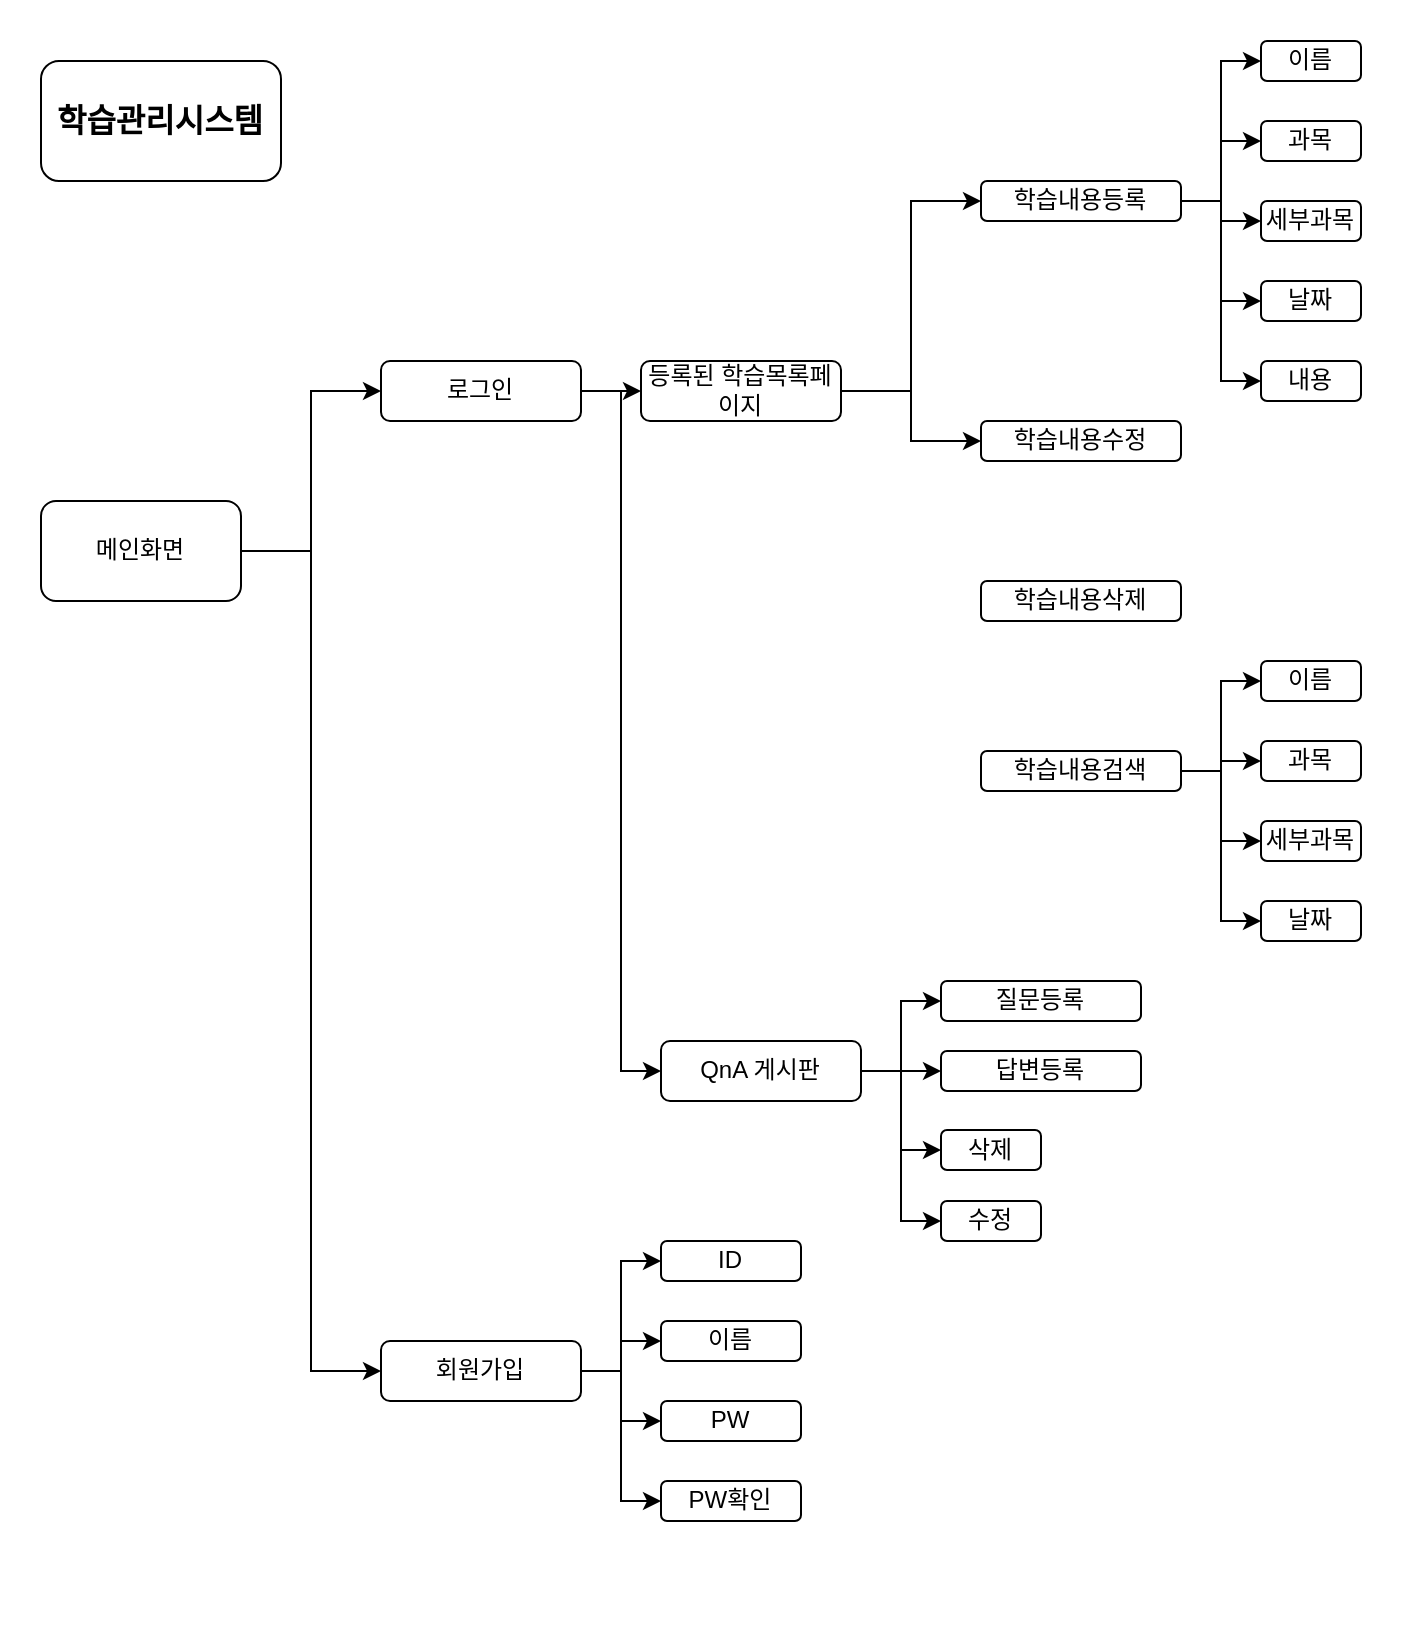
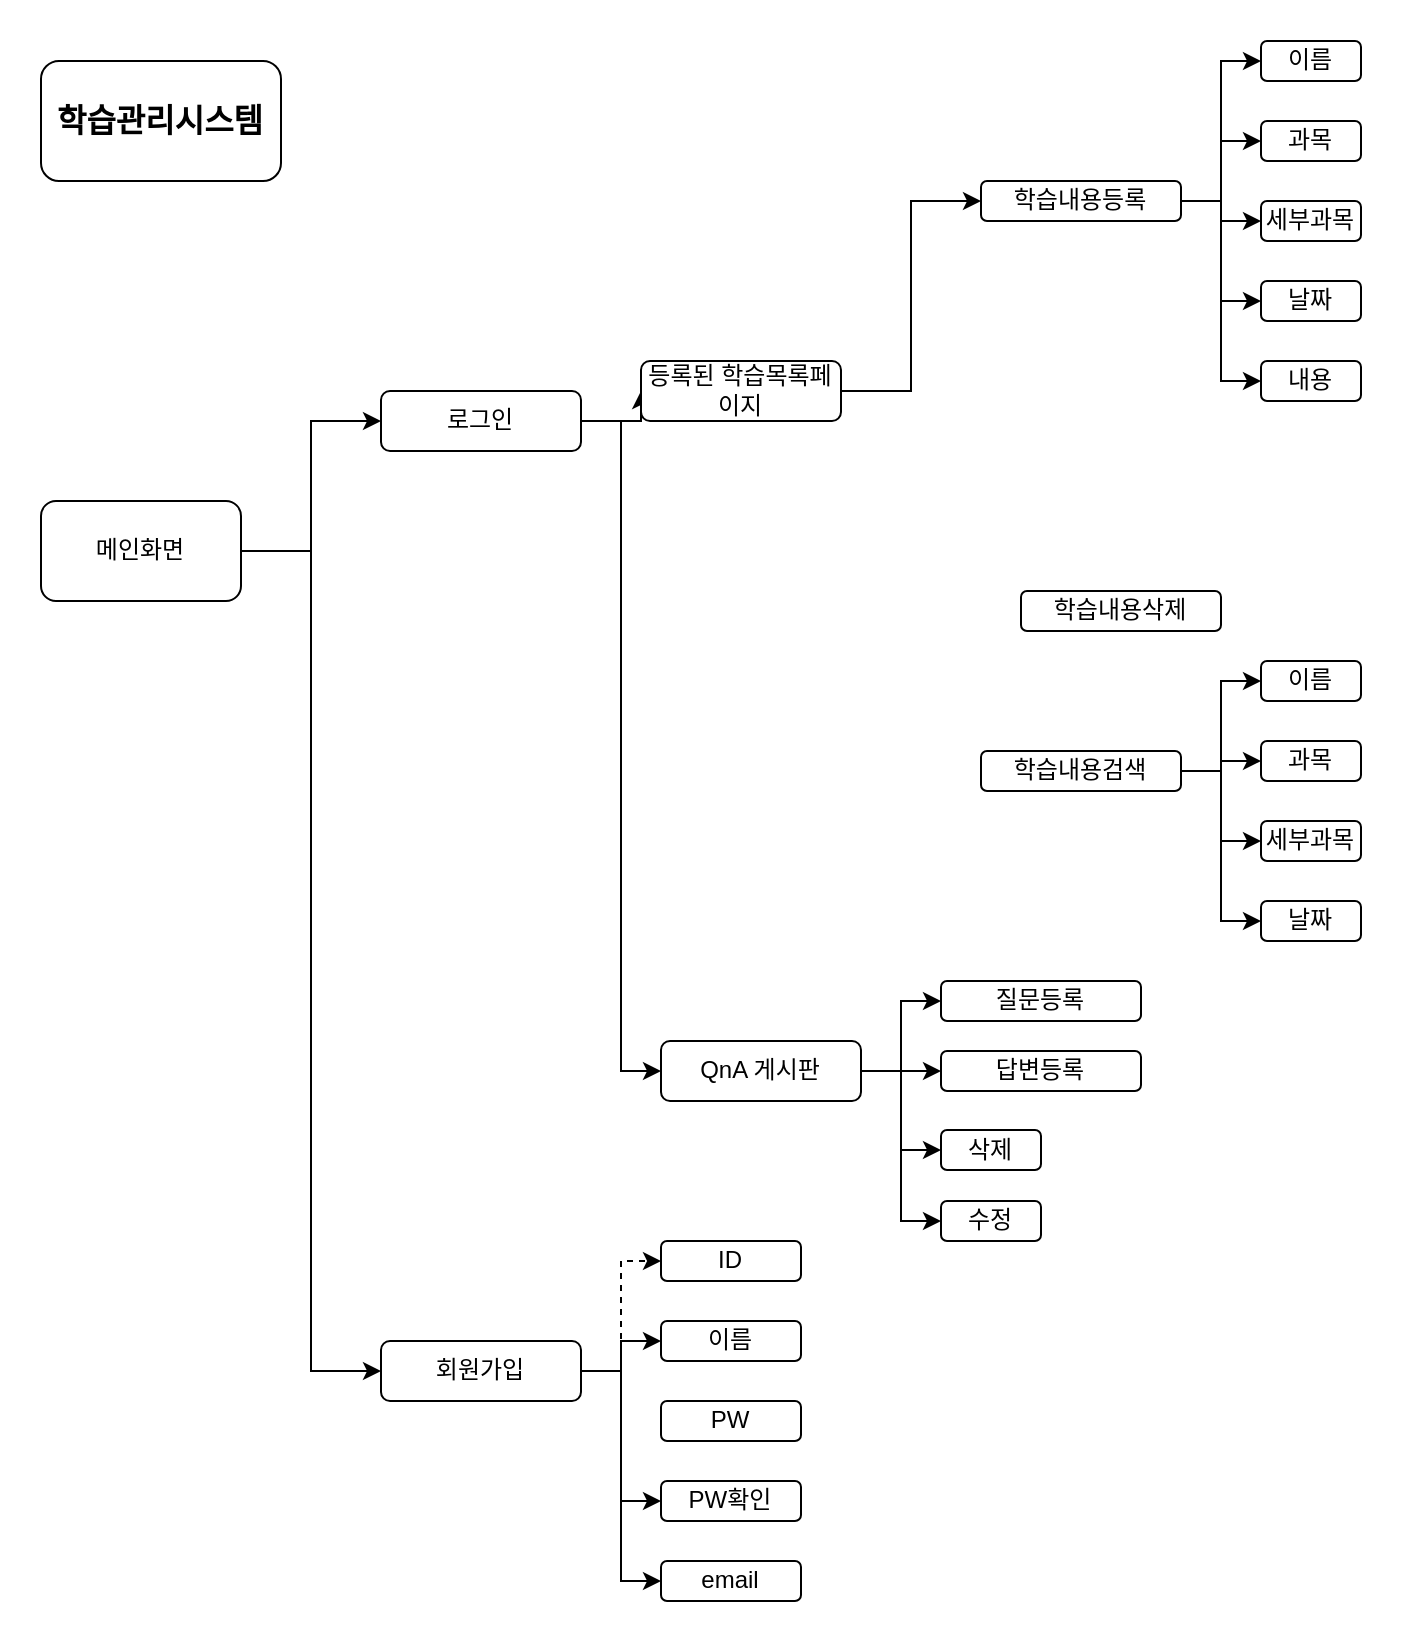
  <mxCell id="0" />
  <mxCell id="1" parent="0" />
  <mxCell id="2" value="&lt;font style=&quot;font-size: 16px&quot;&gt;&lt;b&gt;학습관리시스템&lt;/b&gt;&lt;/font&gt;" style="rounded=1;whiteSpace=wrap;html=1;" vertex="1" parent="1"><mxGeometry x="20" y="30" width="120" height="60" as="geometry" /></mxCell>
  <mxCell id="3" style="edgeStyle=orthogonalEdgeStyle;rounded=0;orthogonalLoop=1;jettySize=auto;html=1;exitX=1;exitY=0.5;exitDx=0;exitDy=0;entryX=0;entryY=0.5;entryDx=0;entryDy=0;" edge="1" parent="1" source="5" target="14"><mxGeometry relative="1" as="geometry" /></mxCell>
  <mxCell id="4" style="edgeStyle=orthogonalEdgeStyle;rounded=0;orthogonalLoop=1;jettySize=auto;html=1;exitX=1;exitY=0.5;exitDx=0;exitDy=0;entryX=0;entryY=0.5;entryDx=0;entryDy=0;" edge="1" parent="1" source="5" target="8"><mxGeometry relative="1" as="geometry" /></mxCell>
  <mxCell id="5" value="메인화면" style="rounded=1;whiteSpace=wrap;html=1;" vertex="1" parent="1"><mxGeometry x="20" y="250" width="100" height="50" as="geometry" /></mxCell>
  <mxCell id="6" style="edgeStyle=orthogonalEdgeStyle;rounded=0;orthogonalLoop=1;jettySize=auto;html=1;exitX=1;exitY=0.5;exitDx=0;exitDy=0;entryX=0;entryY=0.5;entryDx=0;entryDy=0;" edge="1" parent="1" source="8" target="25"><mxGeometry relative="1" as="geometry" /></mxCell>
  <mxCell id="7" style="edgeStyle=orthogonalEdgeStyle;rounded=0;orthogonalLoop=1;jettySize=auto;html=1;exitX=1;exitY=0.5;exitDx=0;exitDy=0;entryX=0;entryY=0.5;entryDx=0;entryDy=0;" edge="1" parent="1" source="8" target="44"><mxGeometry relative="1" as="geometry" /></mxCell>
- <mxCell id="8" value="로그인" style="rounded=1;whiteSpace=wrap;html=1;" vertex="1" parent="1"><mxGeometry x="190" y="180" width="100" height="30" as="geometry" /></mxCell>
- <mxCell id="9" style="edgeStyle=orthogonalEdgeStyle;rounded=0;orthogonalLoop=1;jettySize=auto;html=1;exitX=1;exitY=0.5;exitDx=0;exitDy=0;entryX=0;entryY=0.5;entryDx=0;entryDy=0;" edge="1" parent="1" source="14" target="45"><mxGeometry relative="1" as="geometry" /></mxCell>
+ <mxCell id="8" value="로그인" style="rounded=1;whiteSpace=wrap;html=1;" vertex="1" parent="1"><mxGeometry x="190" y="195" width="100" height="30" as="geometry" /></mxCell>
+ <mxCell id="9" style="edgeStyle=orthogonalEdgeStyle;rounded=0;orthogonalLoop=1;jettySize=auto;html=1;exitX=1;exitY=0.5;exitDx=0;exitDy=0;entryX=0;entryY=0.5;entryDx=0;entryDy=0;dashed=1;" edge="1" parent="1" source="14" target="45"><mxGeometry relative="1" as="geometry" /></mxCell>
  <mxCell id="10" style="edgeStyle=orthogonalEdgeStyle;rounded=0;orthogonalLoop=1;jettySize=auto;html=1;exitX=1;exitY=0.5;exitDx=0;exitDy=0;entryX=0;entryY=0.5;entryDx=0;entryDy=0;" edge="1" parent="1" source="14" target="48"><mxGeometry relative="1" as="geometry" /></mxCell>
- <mxCell id="11" style="edgeStyle=orthogonalEdgeStyle;rounded=0;orthogonalLoop=1;jettySize=auto;html=1;exitX=1;exitY=0.5;exitDx=0;exitDy=0;entryX=0;entryY=0.5;entryDx=0;entryDy=0;" edge="1" parent="1" source="14" target="46"><mxGeometry relative="1" as="geometry" /></mxCell>
  <mxCell id="12" style="edgeStyle=orthogonalEdgeStyle;rounded=0;orthogonalLoop=1;jettySize=auto;html=1;exitX=1;exitY=0.5;exitDx=0;exitDy=0;entryX=0;entryY=0.5;entryDx=0;entryDy=0;" edge="1" parent="1" source="14" target="47"><mxGeometry relative="1" as="geometry" /></mxCell>
+ <mxCell id="13" style="edgeStyle=orthogonalEdgeStyle;rounded=0;orthogonalLoop=1;jettySize=auto;html=1;exitX=1;exitY=0.5;exitDx=0;exitDy=0;entryX=0;entryY=0.5;entryDx=0;entryDy=0;" edge="1" parent="1" source="14" target="49"><mxGeometry relative="1" as="geometry" /></mxCell>
  <mxCell id="14" value="회원가입" style="rounded=1;whiteSpace=wrap;html=1;" vertex="1" parent="1"><mxGeometry x="190" y="670" width="100" height="30" as="geometry" /></mxCell>
  <mxCell id="15" style="edgeStyle=orthogonalEdgeStyle;rounded=0;orthogonalLoop=1;jettySize=auto;html=1;exitX=1;exitY=0.5;exitDx=0;exitDy=0;entryX=0;entryY=0.5;entryDx=0;entryDy=0;" edge="1" parent="1" source="20" target="31"><mxGeometry relative="1" as="geometry" /></mxCell>
  <mxCell id="16" style="edgeStyle=orthogonalEdgeStyle;rounded=0;orthogonalLoop=1;jettySize=auto;html=1;exitX=1;exitY=0.5;exitDx=0;exitDy=0;entryX=0;entryY=0.5;entryDx=0;entryDy=0;" edge="1" parent="1" source="20" target="32"><mxGeometry relative="1" as="geometry" /></mxCell>
  <mxCell id="17" style="edgeStyle=orthogonalEdgeStyle;rounded=0;orthogonalLoop=1;jettySize=auto;html=1;exitX=1;exitY=0.5;exitDx=0;exitDy=0;entryX=0;entryY=0.5;entryDx=0;entryDy=0;" edge="1" parent="1" source="20" target="33"><mxGeometry relative="1" as="geometry" /></mxCell>
  <mxCell id="18" style="edgeStyle=orthogonalEdgeStyle;rounded=0;orthogonalLoop=1;jettySize=auto;html=1;exitX=1;exitY=0.5;exitDx=0;exitDy=0;entryX=0;entryY=0.5;entryDx=0;entryDy=0;" edge="1" parent="1" source="20" target="34"><mxGeometry relative="1" as="geometry" /></mxCell>
  <mxCell id="19" style="edgeStyle=orthogonalEdgeStyle;rounded=0;orthogonalLoop=1;jettySize=auto;html=1;exitX=1;exitY=0.5;exitDx=0;exitDy=0;entryX=0;entryY=0.5;entryDx=0;entryDy=0;" edge="1" parent="1" source="20" target="37"><mxGeometry relative="1" as="geometry" /></mxCell>
  <mxCell id="20" value="학습내용등록" style="rounded=1;whiteSpace=wrap;html=1;" vertex="1" parent="1"><mxGeometry x="490" y="90" width="100" height="20" as="geometry" /></mxCell>
- <mxCell id="21" value="학습내용수정" style="rounded=1;whiteSpace=wrap;html=1;" vertex="1" parent="1"><mxGeometry x="490" y="210" width="100" height="20" as="geometry" /></mxCell>
- <mxCell id="22" value="학습내용삭제" style="rounded=1;whiteSpace=wrap;html=1;" vertex="1" parent="1"><mxGeometry x="490" y="290" width="100" height="20" as="geometry" /></mxCell>
+ <mxCell id="22" value="학습내용삭제" style="rounded=1;whiteSpace=wrap;html=1;" vertex="1" parent="1"><mxGeometry x="510" y="295" width="100" height="20" as="geometry" /></mxCell>
  <mxCell id="23" style="edgeStyle=orthogonalEdgeStyle;rounded=0;orthogonalLoop=1;jettySize=auto;html=1;exitX=1;exitY=0.5;exitDx=0;exitDy=0;entryX=0;entryY=0.5;entryDx=0;entryDy=0;" edge="1" parent="1" source="25" target="20"><mxGeometry relative="1" as="geometry" /></mxCell>
- <mxCell id="24" style="edgeStyle=orthogonalEdgeStyle;rounded=0;orthogonalLoop=1;jettySize=auto;html=1;exitX=1;exitY=0.5;exitDx=0;exitDy=0;entryX=0;entryY=0.5;entryDx=0;entryDy=0;" edge="1" parent="1" source="25" target="21"><mxGeometry relative="1" as="geometry" /></mxCell>
  <mxCell id="25" value="등록된 학습목록페이지" style="rounded=1;whiteSpace=wrap;html=1;" vertex="1" parent="1"><mxGeometry x="320" y="180" width="100" height="30" as="geometry" /></mxCell>
  <mxCell id="26" style="edgeStyle=orthogonalEdgeStyle;rounded=0;orthogonalLoop=1;jettySize=auto;html=1;exitX=1;exitY=0.5;exitDx=0;exitDy=0;entryX=0;entryY=0.5;entryDx=0;entryDy=0;" edge="1" parent="1" source="30" target="35"><mxGeometry relative="1" as="geometry" /></mxCell>
  <mxCell id="27" style="edgeStyle=orthogonalEdgeStyle;rounded=0;orthogonalLoop=1;jettySize=auto;html=1;exitX=1;exitY=0.5;exitDx=0;exitDy=0;entryX=0;entryY=0.5;entryDx=0;entryDy=0;" edge="1" parent="1" source="30" target="36"><mxGeometry relative="1" as="geometry" /></mxCell>
  <mxCell id="28" style="edgeStyle=orthogonalEdgeStyle;rounded=0;orthogonalLoop=1;jettySize=auto;html=1;exitX=1;exitY=0.5;exitDx=0;exitDy=0;entryX=0;entryY=0.5;entryDx=0;entryDy=0;" edge="1" parent="1" source="30" target="38"><mxGeometry relative="1" as="geometry" /></mxCell>
  <mxCell id="29" style="edgeStyle=orthogonalEdgeStyle;rounded=0;orthogonalLoop=1;jettySize=auto;html=1;exitX=1;exitY=0.5;exitDx=0;exitDy=0;entryX=0;entryY=0.5;entryDx=0;entryDy=0;" edge="1" parent="1" source="30" target="39"><mxGeometry relative="1" as="geometry" /></mxCell>
  <mxCell id="30" value="학습내용검색" style="rounded=1;whiteSpace=wrap;html=1;" vertex="1" parent="1"><mxGeometry x="490" y="375" width="100" height="20" as="geometry" /></mxCell>
  <mxCell id="31" value="이름" style="rounded=1;whiteSpace=wrap;html=1;" vertex="1" parent="1"><mxGeometry x="630" y="20" width="50" height="20" as="geometry" /></mxCell>
  <mxCell id="32" value="과목" style="rounded=1;whiteSpace=wrap;html=1;" vertex="1" parent="1"><mxGeometry x="630" y="60" width="50" height="20" as="geometry" /></mxCell>
  <mxCell id="33" value="날짜" style="rounded=1;whiteSpace=wrap;html=1;" vertex="1" parent="1"><mxGeometry x="630" y="140" width="50" height="20" as="geometry" /></mxCell>
  <mxCell id="34" value="내용" style="rounded=1;whiteSpace=wrap;html=1;" vertex="1" parent="1"><mxGeometry x="630" y="180" width="50" height="20" as="geometry" /></mxCell>
  <mxCell id="35" value="이름" style="rounded=1;whiteSpace=wrap;html=1;" vertex="1" parent="1"><mxGeometry x="630" y="330" width="50" height="20" as="geometry" /></mxCell>
  <mxCell id="36" value="과목" style="rounded=1;whiteSpace=wrap;html=1;" vertex="1" parent="1"><mxGeometry x="630" y="370" width="50" height="20" as="geometry" /></mxCell>
  <mxCell id="37" value="세부과목" style="rounded=1;whiteSpace=wrap;html=1;" vertex="1" parent="1"><mxGeometry x="630" y="100" width="50" height="20" as="geometry" /></mxCell>
  <mxCell id="38" value="세부과목" style="rounded=1;whiteSpace=wrap;html=1;" vertex="1" parent="1"><mxGeometry x="630" y="410" width="50" height="20" as="geometry" /></mxCell>
  <mxCell id="39" value="날짜" style="rounded=1;whiteSpace=wrap;html=1;" vertex="1" parent="1"><mxGeometry x="630" y="450" width="50" height="20" as="geometry" /></mxCell>
  <mxCell id="40" style="edgeStyle=orthogonalEdgeStyle;rounded=0;orthogonalLoop=1;jettySize=auto;html=1;exitX=1;exitY=0.5;exitDx=0;exitDy=0;entryX=0;entryY=0.5;entryDx=0;entryDy=0;" edge="1" parent="1" source="44" target="50"><mxGeometry relative="1" as="geometry" /></mxCell>
  <mxCell id="41" style="edgeStyle=orthogonalEdgeStyle;rounded=0;orthogonalLoop=1;jettySize=auto;html=1;entryX=0;entryY=0.5;entryDx=0;entryDy=0;" edge="1" parent="1" source="44" target="51"><mxGeometry relative="1" as="geometry" /></mxCell>
  <mxCell id="42" style="edgeStyle=orthogonalEdgeStyle;rounded=0;orthogonalLoop=1;jettySize=auto;html=1;exitX=1;exitY=0.5;exitDx=0;exitDy=0;entryX=0;entryY=0.5;entryDx=0;entryDy=0;" edge="1" parent="1" source="44" target="52"><mxGeometry relative="1" as="geometry" /></mxCell>
  <mxCell id="43" style="edgeStyle=orthogonalEdgeStyle;rounded=0;orthogonalLoop=1;jettySize=auto;html=1;exitX=1;exitY=0.5;exitDx=0;exitDy=0;entryX=0;entryY=0.5;entryDx=0;entryDy=0;" edge="1" parent="1" source="44" target="53"><mxGeometry relative="1" as="geometry" /></mxCell>
  <mxCell id="44" value="QnA 게시판" style="rounded=1;whiteSpace=wrap;html=1;" vertex="1" parent="1"><mxGeometry x="330" y="520" width="100" height="30" as="geometry" /></mxCell>
  <mxCell id="45" value="ID" style="rounded=1;whiteSpace=wrap;html=1;" vertex="1" parent="1"><mxGeometry x="330" y="620" width="70" height="20" as="geometry" /></mxCell>
  <mxCell id="46" value="PW" style="rounded=1;whiteSpace=wrap;html=1;" vertex="1" parent="1"><mxGeometry x="330" y="700" width="70" height="20" as="geometry" /></mxCell>
  <mxCell id="47" value="PW확인" style="rounded=1;whiteSpace=wrap;html=1;" vertex="1" parent="1"><mxGeometry x="330" y="740" width="70" height="20" as="geometry" /></mxCell>
  <mxCell id="48" value="이름" style="rounded=1;whiteSpace=wrap;html=1;" vertex="1" parent="1"><mxGeometry x="330" y="660" width="70" height="20" as="geometry" /></mxCell>
+ <mxCell id="49" value="email" style="rounded=1;whiteSpace=wrap;html=1;" vertex="1" parent="1"><mxGeometry x="330" y="780" width="70" height="20" as="geometry" /></mxCell>
  <mxCell id="50" value="질문등록" style="rounded=1;whiteSpace=wrap;html=1;" vertex="1" parent="1"><mxGeometry x="470" y="490" width="100" height="20" as="geometry" /></mxCell>
  <mxCell id="51" value="답변등록" style="rounded=1;whiteSpace=wrap;html=1;" vertex="1" parent="1"><mxGeometry x="470" y="525" width="100" height="20" as="geometry" /></mxCell>
  <mxCell id="52" value="삭제" style="rounded=1;whiteSpace=wrap;html=1;" vertex="1" parent="1"><mxGeometry x="470" y="564.5" width="50" height="20" as="geometry" /></mxCell>
  <mxCell id="53" value="수정" style="rounded=1;whiteSpace=wrap;html=1;" vertex="1" parent="1"><mxGeometry x="470" y="600" width="50" height="20" as="geometry" /></mxCell>
